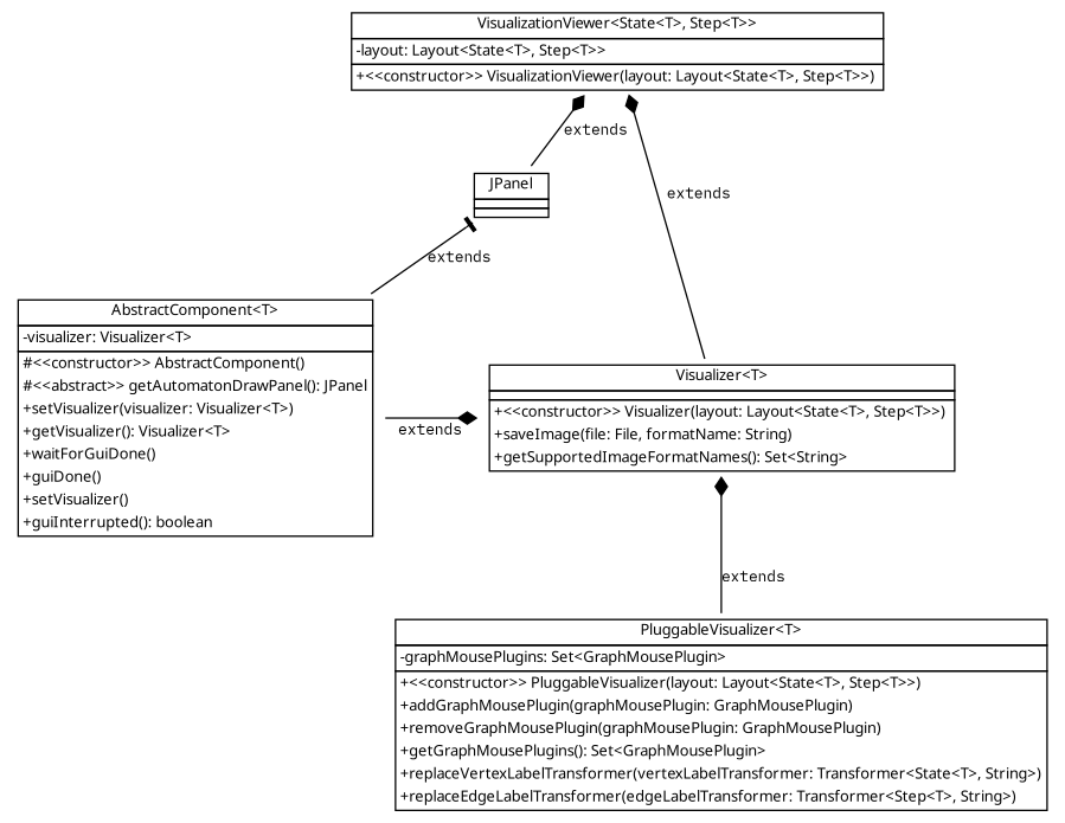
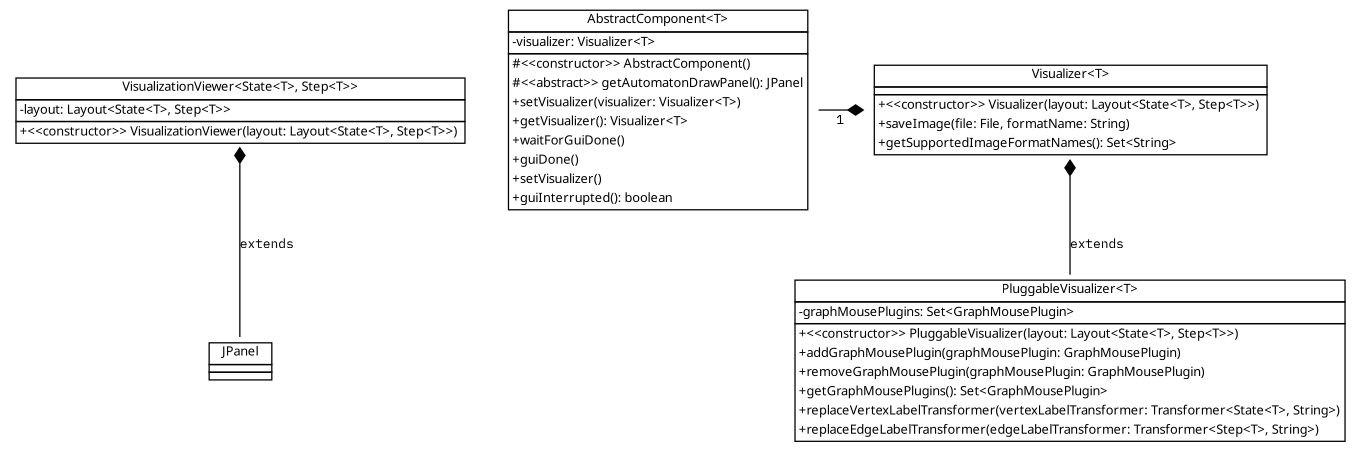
  digraph {
    fontname="IBM Plex Mono"
    rankdir=BT
    node [fontname="IBM Plex Mono" fontsize=10 shape=plaintext]
    edge [arrowhead=diamond fontname="IBM Plex Mono" fontsize=10]
    n1 [label=< 	<table cellspacing="0" cellborder="1" border="0"> 		<tr><td> 			<font face="TeXGyrePagella-Bold" point-size="10">JPanel</font> 		</td></tr> 		<tr><td></td></tr> 		<tr><td></td></tr> 	</table>>]
    n2 [label=< 	<table cellspacing="0" cellborder="1" border="0"> 		<tr><td> 			<font face="TeXGyrePagella-Bold" point-size="10">VisualizationViewer&lt;State&lt;T&gt;, Step&lt;T&gt;&gt;</font> 		</td></tr> 		<tr><td cellpadding="0"> 			<table cellspacing="0" cellborder="0" border="0"> 				<tr><td align="left"><font face="SFTT1000">-layout: Layout&lt;State&lt;T&gt;, Step&lt;T&gt;&gt;</font></td></tr> 			</table> 		</td></tr> 		<tr><td cellpadding="0"> 			<table cellspacing="0" cellborder="0" border="0"> 				<tr><td align="left"><font face="SFTT1000">+&lt;&lt;constructor&gt;&gt; VisualizationViewer(layout: Layout&lt;State&lt;T&gt;, Step&lt;T&gt;&gt;) </font></td></tr> 			</table> 		</td></tr> 	</table>>]
    n3 [label=< 	<table cellspacing="0" cellborder="1" border="0"> 		<tr><td> 			<font face="TeXGyrePagella-Bold" point-size="10">Visualizer&lt;T&gt;</font> 		</td></tr> 		<tr><td></td></tr> 		<tr><td cellpadding="0"> 			<table cellspacing="0" cellborder="0" border="0"> 				<tr><td align="left"><font face="SFTT1000">+&lt;&lt;constructor&gt;&gt; Visualizer(layout: Layout&lt;State&lt;T&gt;, Step&lt;T&gt;&gt;) </font></td></tr> 				<tr><td align="left"><font face="SFTT1000">+saveImage(file: File, formatName: String)</font></td></tr> 				<tr><td align="left"><font face="SFTT1000">+getSupportedImageFormatNames(): Set&lt;String&gt;</font></td></tr> 			</table> 		</td></tr> 	</table>>]
    n4 [label=< 	<table cellspacing="0" cellborder="1" border="0"> 		<tr><td> 			<font face="TeXGyrePagella-BoldItalic" point-size="10">AbstractComponent&lt;T&gt;</font> 		</td></tr> 		<tr><td cellpadding="0"> 			<table cellspacing="0" cellborder="0" border="0"> 				<tr><td align="left"><font face="SFTT1000">-visualizer: Visualizer&lt;T&gt;</font></td></tr> 			</table> 		</td></tr> 		<tr><td cellpadding="0"> 			<table cellspacing="0" cellborder="0" border="0"> 				<tr><td align="left"><font face="SFTT1000">#&lt;&lt;constructor&gt;&gt; AbstractComponent()</font></td></tr> 				<tr><td align="left"><font face="SFTT1000">#&lt;&lt;abstract&gt;&gt; getAutomatonDrawPanel(): JPanel</font></td></tr> 				<tr><td align="left"><font face="SFTT1000">+setVisualizer(visualizer: Visualizer&lt;T&gt;)</font></td></tr> 				<tr><td align="left"><font face="SFTT1000">+getVisualizer(): Visualizer&lt;T&gt;</font></td></tr> 				<tr><td align="left"><font face="SFTT1000">+waitForGuiDone()</font></td></tr> 				<tr><td align="left"><font face="SFTT1000">+guiDone()</font></td></tr> 				<tr><td align="left"><font face="SFTT1000">+setVisualizer()</font></td></tr> 				<tr><td align="left"><font face="SFTT1000">+guiInterrupted(): boolean</font></td></tr> 			</table> 		</td></tr> 	</table>>]
    n5 [label=< 	<table cellspacing="0" cellborder="1" border="0"> 		<tr><td> 			<font face="TeXGyrePagella-Bold" point-size="10">PluggableVisualizer&lt;T&gt;</font> 		</td></tr> 		<tr><td cellpadding="0"> 			<table cellspacing="0" cellborder="0" border="0"> 				<tr><td align="left"><font face="SFTT1000">-graphMousePlugins: Set&lt;GraphMousePlugin&gt;</font></td></tr> 			</table> 		</td></tr> 		<tr><td cellpadding="0"> 			<table cellspacing="0" cellborder="0" border="0"> 				<tr><td align="left"><font face="SFTT1000">+&lt;&lt;constructor&gt;&gt; PluggableVisualizer(layout: Layout&lt;State&lt;T&gt;, Step&lt;T&gt;&gt;) </font></td></tr> 				<tr><td align="left"><font face="SFTT1000">+addGraphMousePlugin(graphMousePlugin: GraphMousePlugin)</font></td></tr> 				<tr><td align="left"><font face="SFTT1000">+removeGraphMousePlugin(graphMousePlugin: GraphMousePlugin)</font></td></tr> 				<tr><td align="left"><font face="SFTT1000">+getGraphMousePlugins(): Set&lt;GraphMousePlugin&gt;</font></td></tr> 				<tr><td align="left"><font face="SFTT1000">+replaceVertexLabelTransformer(vertexLabelTransformer: Transformer&lt;State&lt;T&gt;, String&gt;)</font></td></tr> 				<tr><td align="left"><font face="SFTT1000">+replaceEdgeLabelTransformer(edgeLabelTransformer: Transformer&lt;Step&lt;T&gt;, String&gt;)</font></td></tr> 			</table> 		</td></tr> 	</table>>]
    subgraph sub_1 {
      rank=same
      n1
    }
    subgraph sub_2 {
      rank=same
      n2
    }
    subgraph sub_3 {
      rank=same
      n3
      n4
    }
    subgraph sub_4 {
      rank=same
      n5
    }
    n1 -> n2 [label=extends]
-   n3 -> n2 [label=extends]
-   n4 -> n1 [arrowhead=tee label=extends]
-   n4 -> n3 [label=extends]
+   n4 -> n3 [label=1]
    n5 -> n3 [label=extends]
  }
